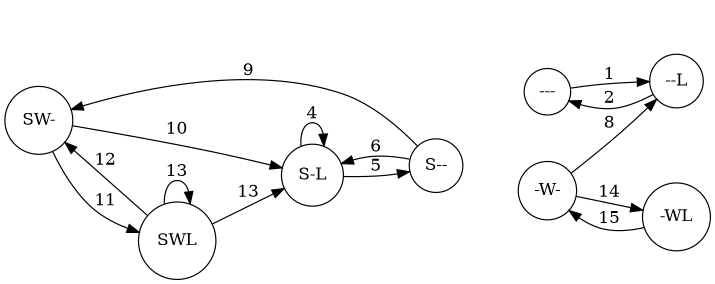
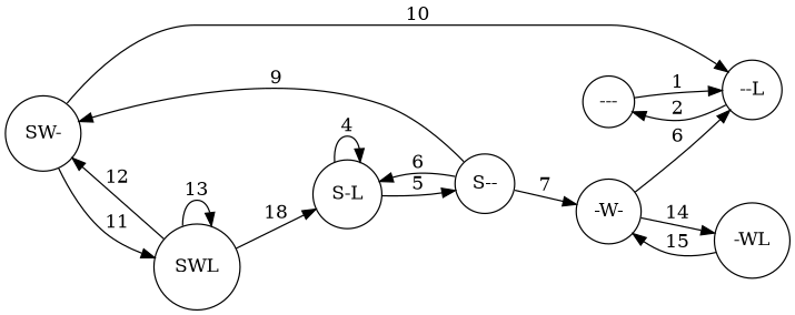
  graph {
    rankdir=LR
    node [shape=circle]
    edge [dir=forward]
    n1 [label="---"]
    n2 [label="--L"]
    n3 [label="S-L"]
    n4 [label="S--"]
    n5 [label="SW-"]
    n6 [label=SWL]
    n7 [label="-W-"]
    n8 [label="-WL"]
    n1 -- n2 [label=1]
    n2 -- n1 [label=2]
    n3 -- n3 [label=4]
    n3 -- n4 [label=5]
    n4 -- n3 [label=6]
    n4 -- n5 [label=9]
-   n5 -- n3 [label=10]
+   n4 -- n7 [label=7]
+   n5 -- n2 [label=10]
    n5 -- n6 [label=11]
-   n6 -- n3 [label=13]
+   n6 -- n3 [label=18]
    n6 -- n5 [label=12]
    n6 -- n6 [label=13]
-   n7 -- n2 [label=8]
+   n7 -- n2 [label=6]
    n7 -- n8 [label=14]
    n8 -- n7 [label=15]
  }
